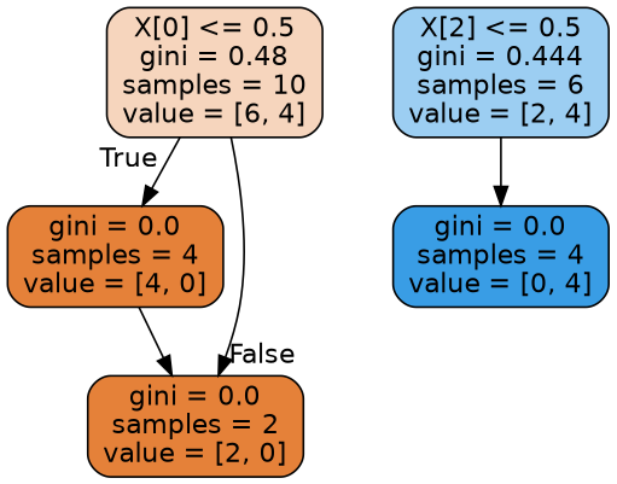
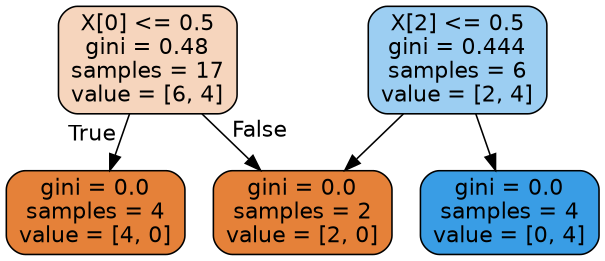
  digraph {
    node [color=black fillcolor="#e58139" fontname=helvetica shape=box style="filled, rounded"]
    edge [fontname=helvetica]
-   n1 [fillcolor="#f6d5bd" label="X[0] <= 0.5\ngini = 0.48\nsamples = 10\nvalue = [6, 4]"]
+   n1 [fillcolor="#f6d5bd" label="X[0] <= 0.5\ngini = 0.48\nsamples = 17\nvalue = [6, 4]"]
    n2 [label="gini = 0.0\nsamples = 4\nvalue = [4, 0]"]
    n3 [label="gini = 0.0\nsamples = 2\nvalue = [2, 0]"]
    n4 [fillcolor="#9ccef2" label="X[2] <= 0.5\ngini = 0.444\nsamples = 6\nvalue = [2, 4]"]
    n5 [fillcolor="#399de5" label="gini = 0.0\nsamples = 4\nvalue = [0, 4]"]
    n1 -> n2 [headlabel=True labelangle=45 labeldistance=2.5]
    n1 -> n3 [headlabel=False labelangle=-45 labeldistance=2.5]
-   n2 -> n3
+   n4 -> n3
    n4 -> n5
  }
